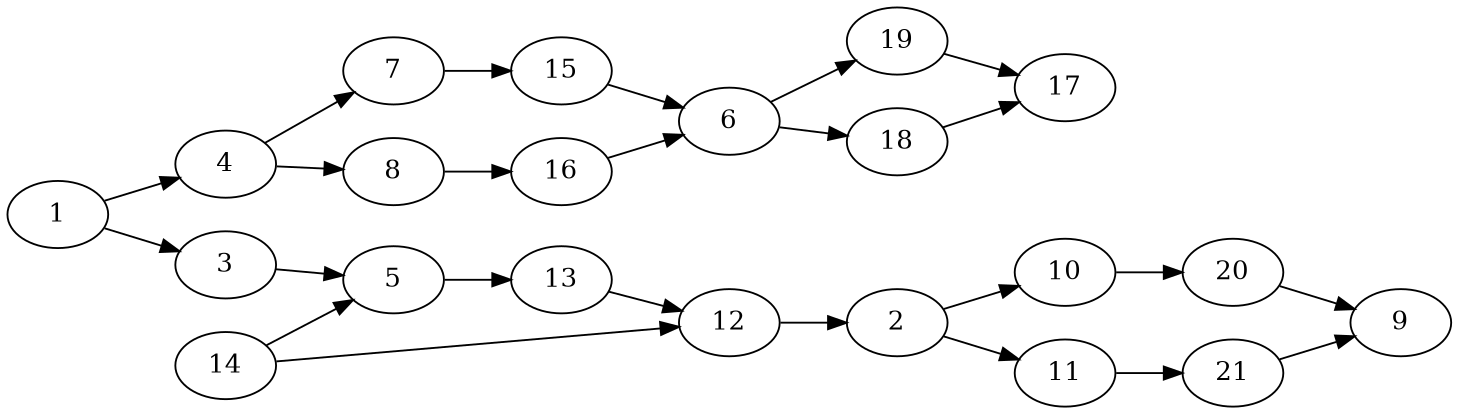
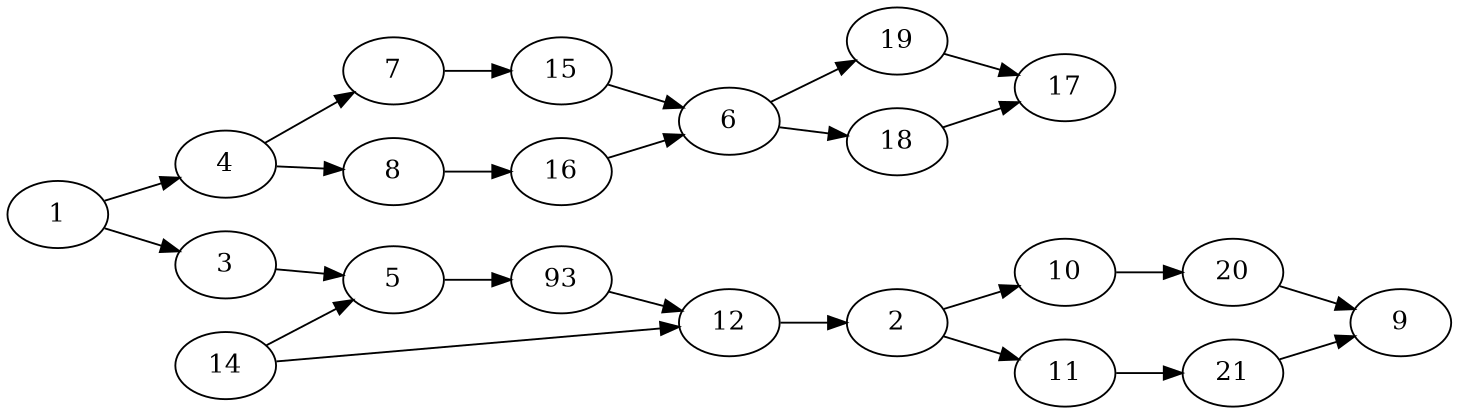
  digraph {
    rankdir=LR
    node [Weight=3]
    edge [Weight=5]
    1 [Weight=7]
    3 [Weight=10]
    4
    5 [Weight=8]
    7 [Weight=13]
    8 [Weight=6]
-   13 [Weight=7]
+   13 [Weight=7 label=93]
    15 [Weight=14]
    16 [Weight=13]
    2
    10
    11 [Weight=6]
    20 [Weight=6]
    21 [Weight=4]
    9 [Weight=14]
    12 [Weight=14]
    14 [Weight=10]
    6 [Weight=4]
    18 [Weight=14]
    19
    17 [Weight=4]
    1 -> 3
    1 -> 4
    3 -> 5 [Weight=7]
    4 -> 7 [Weight=7]
    4 -> 8
    5 -> 13 [Weight=9]
    7 -> 15 [Weight=9]
    8 -> 16 [Weight=2]
    13 -> 12
    15 -> 6
    16 -> 6 [Weight=8]
    2 -> 10 [Weight=8]
    2 -> 11
    10 -> 20 [Weight=10]
    11 -> 21 [Weight=4]
    20 -> 9 [Weight=6]
    21 -> 9 [Weight=8]
    12 -> 2 [Weight=10]
    14 -> 5 [Weight=7]
    14 -> 12 [Weight=10]
    6 -> 18 [Weight=4]
    6 -> 19 [Weight=9]
    18 -> 17 [Weight=6]
    19 -> 17 [Weight=9]
  }
